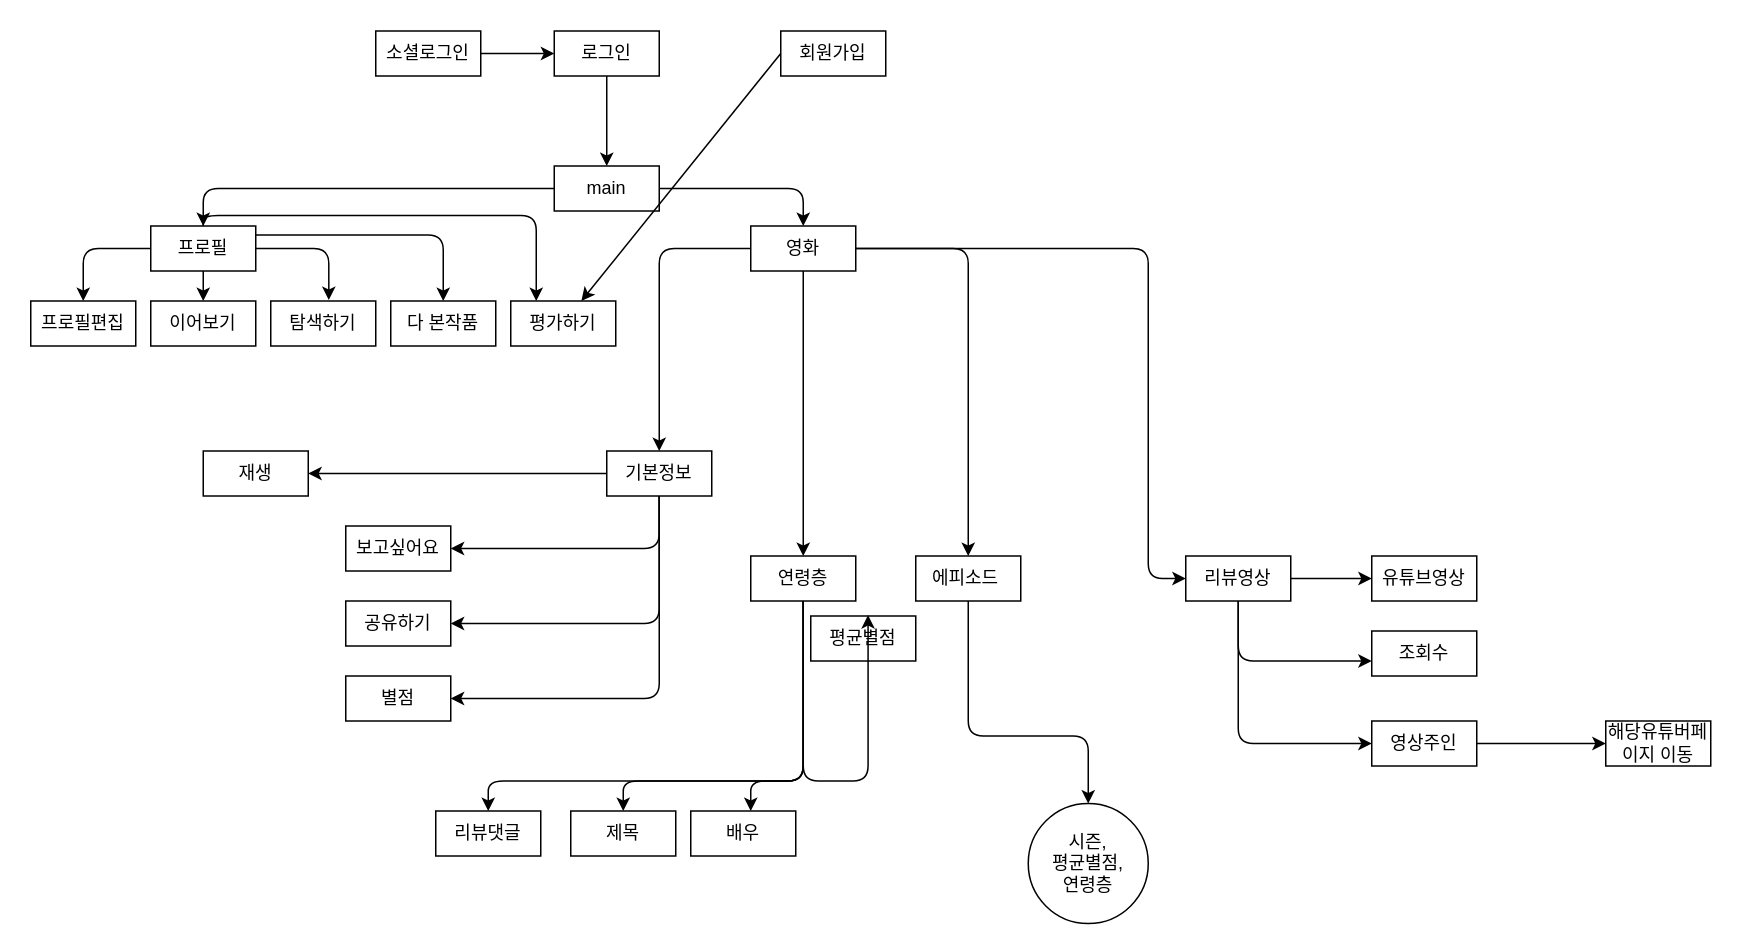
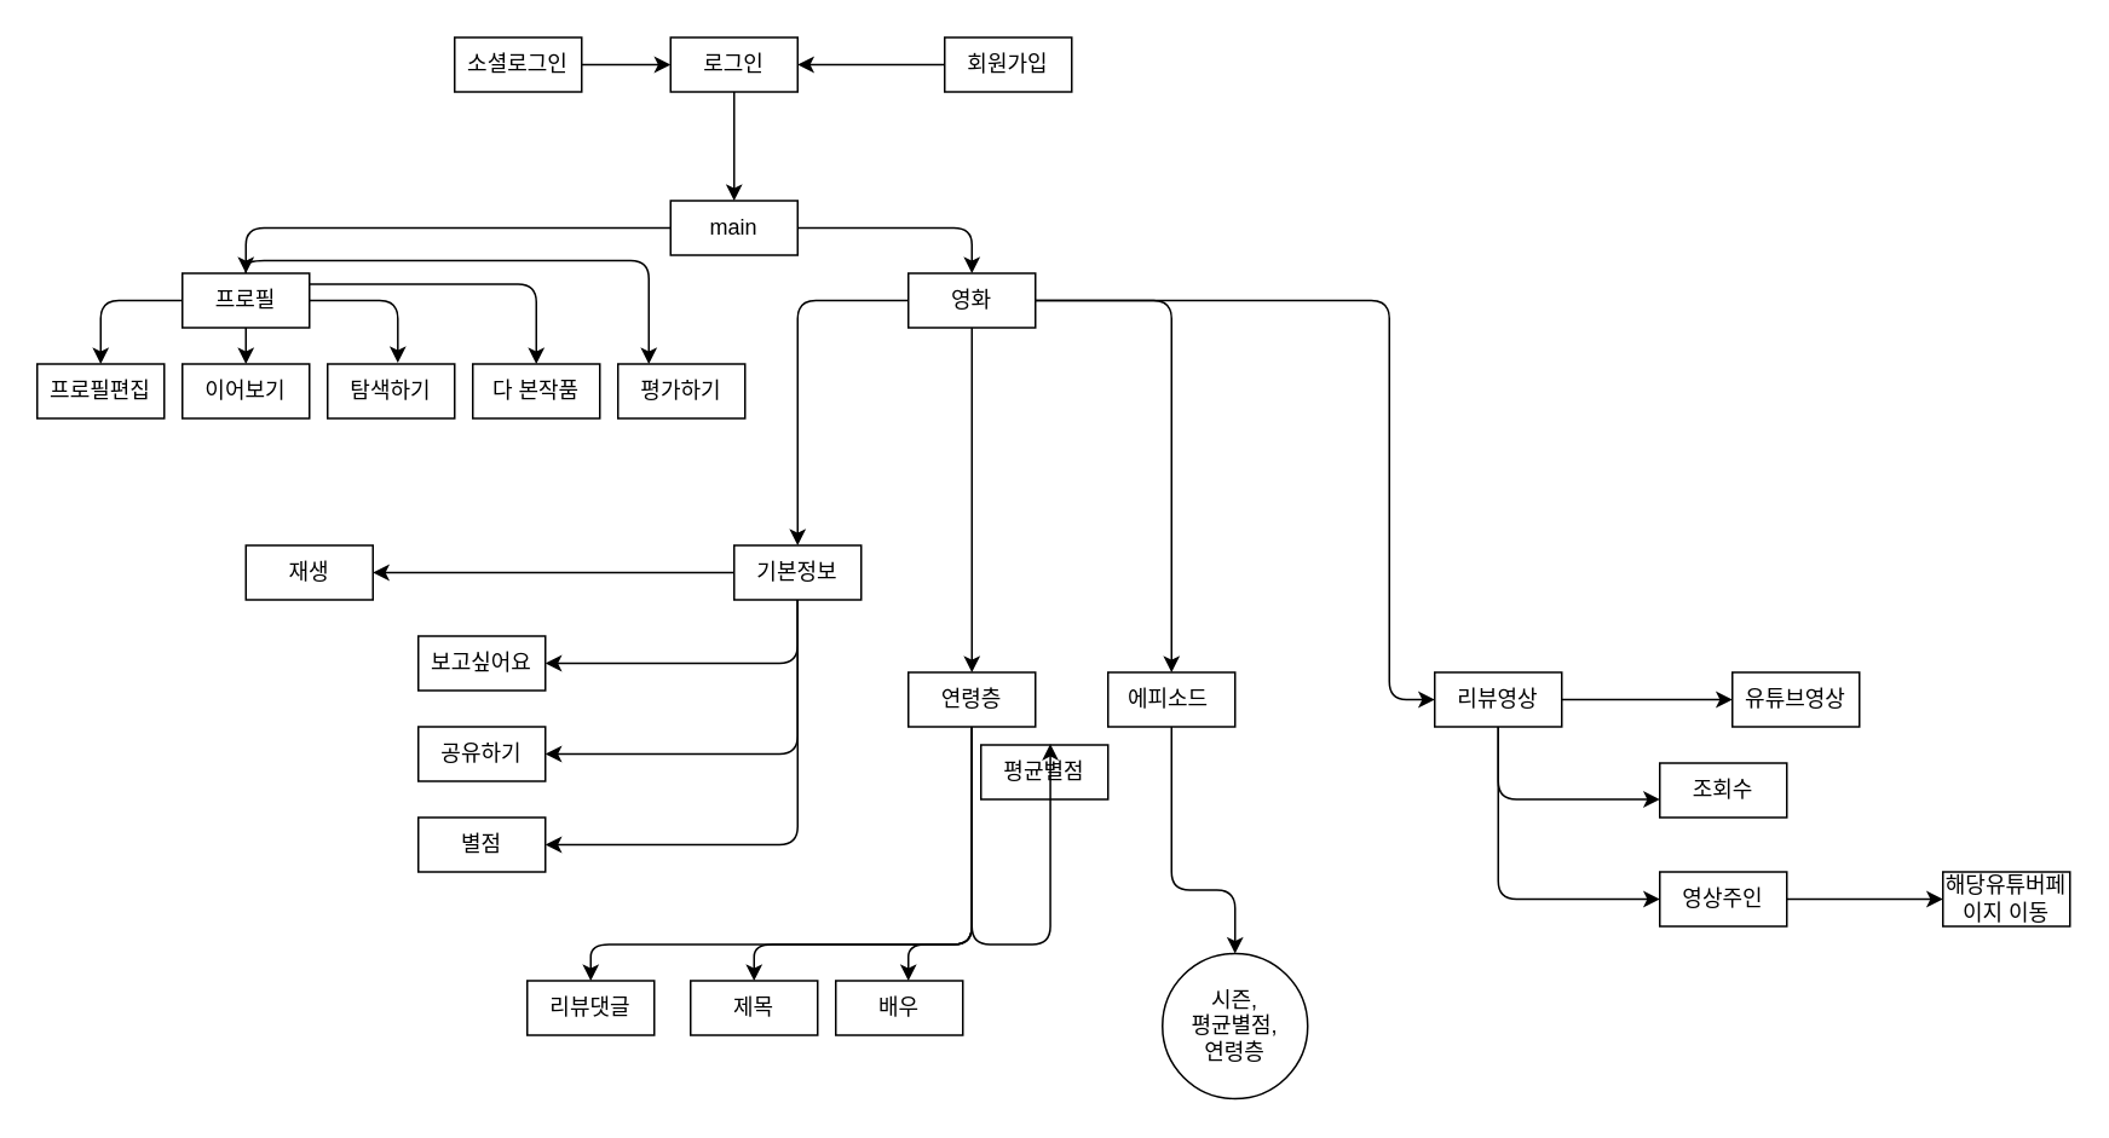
  <mxCell id="0" />
  <mxCell id="1" parent="0" />
  <mxCell id="2" value="회원가입&lt;br&gt;" style="rounded=0;whiteSpace=wrap;html=1;" vertex="1" parent="1"><mxGeometry x="520" y="20" width="70" height="30" as="geometry" /></mxCell>
  <mxCell id="3" value="탐색하기" style="rounded=0;whiteSpace=wrap;html=1;" vertex="1" parent="1"><mxGeometry x="180" y="200" width="70" height="30" as="geometry" /></mxCell>
  <mxCell id="4" value="평가하기" style="rounded=0;whiteSpace=wrap;html=1;" vertex="1" parent="1"><mxGeometry x="340" y="200" width="70" height="30" as="geometry" /></mxCell>
  <mxCell id="5" value="프로필&lt;br&gt;" style="rounded=0;whiteSpace=wrap;html=1;" vertex="1" parent="1"><mxGeometry x="100" y="150" width="70" height="30" as="geometry" /></mxCell>
  <mxCell id="6" value="프로필편집" style="rounded=0;whiteSpace=wrap;html=1;" vertex="1" parent="1"><mxGeometry x="20" y="200" width="70" height="30" as="geometry" /></mxCell>
  <mxCell id="7" value="이어보기" style="rounded=0;whiteSpace=wrap;html=1;" vertex="1" parent="1"><mxGeometry x="100" y="200" width="70" height="30" as="geometry" /></mxCell>
  <mxCell id="8" value="다 본작품" style="rounded=0;whiteSpace=wrap;html=1;" vertex="1" parent="1"><mxGeometry x="260" y="200" width="70" height="30" as="geometry" /></mxCell>
  <mxCell id="9" value="" style="endArrow=classic;html=1;exitX=0.5;exitY=1;exitDx=0;exitDy=0;" edge="1" parent="1" source="5" target="7"><mxGeometry width="50" height="50" relative="1" as="geometry"><mxPoint x="240" y="340" as="sourcePoint" /><mxPoint x="290" y="290" as="targetPoint" /></mxGeometry></mxCell>
  <mxCell id="10" value="로그인&lt;br&gt;" style="rounded=0;whiteSpace=wrap;html=1;" vertex="1" parent="1"><mxGeometry x="369" y="20" width="70" height="30" as="geometry" /></mxCell>
  <mxCell id="11" value="main&lt;br&gt;" style="rounded=0;whiteSpace=wrap;html=1;" vertex="1" parent="1"><mxGeometry x="369" y="110" width="70" height="30" as="geometry" /></mxCell>
- <mxCell id="12" value="" style="endArrow=classic;html=1;exitX=0;exitY=0.5;exitDx=0;exitDy=0;" edge="1" parent="1" source="2" target="4"><mxGeometry width="50" height="50" relative="1" as="geometry"><mxPoint x="350" y="40" as="sourcePoint" /><mxPoint x="350" y="90" as="targetPoint" /></mxGeometry></mxCell>
+ <mxCell id="12" value="" style="endArrow=classic;html=1;exitX=0;exitY=0.5;exitDx=0;exitDy=0;entryX=1;entryY=0.5;entryDx=0;entryDy=0;" edge="1" parent="1" source="2" target="10"><mxGeometry width="50" height="50" relative="1" as="geometry"><mxPoint x="350" y="40" as="sourcePoint" /><mxPoint x="350" y="90" as="targetPoint" /></mxGeometry></mxCell>
  <mxCell id="13" value="" style="endArrow=classic;html=1;exitX=0.5;exitY=1;exitDx=0;exitDy=0;entryX=0.5;entryY=0;entryDx=0;entryDy=0;" edge="1" parent="1" source="10" target="11"><mxGeometry width="50" height="50" relative="1" as="geometry"><mxPoint x="320" y="120" as="sourcePoint" /><mxPoint x="370" y="70" as="targetPoint" /></mxGeometry></mxCell>
  <mxCell id="14" value="" style="edgeStyle=segmentEdgeStyle;endArrow=classic;html=1;exitX=0;exitY=0.5;exitDx=0;exitDy=0;entryX=0.5;entryY=0;entryDx=0;entryDy=0;" edge="1" parent="1" source="11" target="5"><mxGeometry width="50" height="50" relative="1" as="geometry"><mxPoint x="270" y="230" as="sourcePoint" /><mxPoint x="320" y="180" as="targetPoint" /></mxGeometry></mxCell>
  <mxCell id="15" value="" style="edgeStyle=segmentEdgeStyle;endArrow=classic;html=1;entryX=0.5;entryY=0;entryDx=0;entryDy=0;" edge="1" parent="1" source="5" target="6"><mxGeometry width="50" height="50" relative="1" as="geometry"><mxPoint x="100" y="155" as="sourcePoint" /><mxPoint x="16" y="170" as="targetPoint" /></mxGeometry></mxCell>
  <mxCell id="16" value="" style="edgeStyle=segmentEdgeStyle;endArrow=classic;html=1;entryX=0.553;entryY=-0.021;entryDx=0;entryDy=0;exitX=1;exitY=0.5;exitDx=0;exitDy=0;entryPerimeter=0;" edge="1" parent="1" source="5" target="3"><mxGeometry width="50" height="50" relative="1" as="geometry"><mxPoint x="110" y="165" as="sourcePoint" /><mxPoint x="65" y="210" as="targetPoint" /></mxGeometry></mxCell>
  <mxCell id="17" value="" style="edgeStyle=segmentEdgeStyle;endArrow=classic;html=1;entryX=0.5;entryY=0;entryDx=0;entryDy=0;" edge="1" parent="1" source="5" target="8"><mxGeometry width="50" height="50" relative="1" as="geometry"><mxPoint x="170" y="155.63" as="sourcePoint" /><mxPoint x="218.71" y="200" as="targetPoint" /><Array as="points"><mxPoint x="295" y="156" /></Array></mxGeometry></mxCell>
  <mxCell id="18" value="" style="edgeStyle=segmentEdgeStyle;endArrow=classic;html=1;" edge="1" parent="1" source="5" target="4"><mxGeometry width="50" height="50" relative="1" as="geometry"><mxPoint x="232.5" y="143" as="sourcePoint" /><mxPoint x="357.5" y="187" as="targetPoint" /><Array as="points"><mxPoint x="135" y="143" /><mxPoint x="357" y="143" /></Array></mxGeometry></mxCell>
  <mxCell id="19" value="소셜로그인" style="rounded=0;whiteSpace=wrap;html=1;" vertex="1" parent="1"><mxGeometry x="250" y="20" width="70" height="30" as="geometry" /></mxCell>
  <mxCell id="20" value="" style="endArrow=classic;html=1;exitX=1;exitY=0.5;exitDx=0;exitDy=0;entryX=0;entryY=0.5;entryDx=0;entryDy=0;" edge="1" parent="1" source="19" target="10"><mxGeometry width="50" height="50" relative="1" as="geometry"><mxPoint x="410" y="160" as="sourcePoint" /><mxPoint x="460" y="110" as="targetPoint" /></mxGeometry></mxCell>
  <mxCell id="21" value="영화" style="rounded=0;whiteSpace=wrap;html=1;" vertex="1" parent="1"><mxGeometry x="500" y="150" width="70" height="30" as="geometry" /></mxCell>
  <mxCell id="22" value="기본정보" style="rounded=0;whiteSpace=wrap;html=1;" vertex="1" parent="1"><mxGeometry x="404" y="300" width="70" height="30" as="geometry" /></mxCell>
  <mxCell id="23" value="연령층" style="rounded=0;whiteSpace=wrap;html=1;" vertex="1" parent="1"><mxGeometry x="500" y="370" width="70" height="30" as="geometry" /></mxCell>
  <mxCell id="24" value="에피소드&amp;nbsp;" style="rounded=0;whiteSpace=wrap;html=1;" vertex="1" parent="1"><mxGeometry x="610" y="370" width="70" height="30" as="geometry" /></mxCell>
  <mxCell id="25" value="리뷰영상&lt;br&gt;" style="rounded=0;whiteSpace=wrap;html=1;" vertex="1" parent="1"><mxGeometry x="790" y="370" width="70" height="30" as="geometry" /></mxCell>
  <mxCell id="26" value="" style="edgeStyle=segmentEdgeStyle;endArrow=classic;html=1;exitX=1;exitY=0.5;exitDx=0;exitDy=0;entryX=0.5;entryY=0;entryDx=0;entryDy=0;" edge="1" parent="1" source="11" target="21"><mxGeometry width="50" height="50" relative="1" as="geometry"><mxPoint x="379" y="135" as="sourcePoint" /><mxPoint x="145" y="160" as="targetPoint" /></mxGeometry></mxCell>
  <mxCell id="27" value="" style="edgeStyle=segmentEdgeStyle;endArrow=classic;html=1;exitX=0;exitY=0.5;exitDx=0;exitDy=0;entryX=0.5;entryY=0;entryDx=0;entryDy=0;" edge="1" parent="1" source="21" target="22"><mxGeometry width="50" height="50" relative="1" as="geometry"><mxPoint x="460" y="260" as="sourcePoint" /><mxPoint x="556" y="285" as="targetPoint" /></mxGeometry></mxCell>
  <mxCell id="28" value="" style="edgeStyle=segmentEdgeStyle;endArrow=classic;html=1;exitX=1;exitY=0.5;exitDx=0;exitDy=0;" edge="1" parent="1" source="21" target="24"><mxGeometry width="50" height="50" relative="1" as="geometry"><mxPoint x="651" y="175" as="sourcePoint" /><mxPoint x="590" y="310" as="targetPoint" /></mxGeometry></mxCell>
  <mxCell id="29" value="" style="edgeStyle=segmentEdgeStyle;endArrow=classic;html=1;exitX=0.5;exitY=1;exitDx=0;exitDy=0;" edge="1" parent="1" source="21" target="23"><mxGeometry width="50" height="50" relative="1" as="geometry"><mxPoint x="535" y="220" as="sourcePoint" /><mxPoint x="474" y="355" as="targetPoint" /></mxGeometry></mxCell>
  <mxCell id="30" value="" style="edgeStyle=segmentEdgeStyle;endArrow=classic;html=1;exitX=1;exitY=0.5;exitDx=0;exitDy=0;" edge="1" parent="1" source="21" target="25"><mxGeometry width="50" height="50" relative="1" as="geometry"><mxPoint x="670" y="147.5" as="sourcePoint" /><mxPoint x="805" y="282.5" as="targetPoint" /><Array as="points"><mxPoint x="765" y="165" /></Array></mxGeometry></mxCell>
  <mxCell id="31" value="재생" style="rounded=0;whiteSpace=wrap;html=1;" vertex="1" parent="1"><mxGeometry x="135" y="300" width="70" height="30" as="geometry" /></mxCell>
  <mxCell id="32" value="보고싶어요" style="rounded=0;whiteSpace=wrap;html=1;" vertex="1" parent="1"><mxGeometry x="230" y="350" width="70" height="30" as="geometry" /></mxCell>
  <mxCell id="33" value="공유하기" style="rounded=0;whiteSpace=wrap;html=1;" vertex="1" parent="1"><mxGeometry x="230" y="400" width="70" height="30" as="geometry" /></mxCell>
  <mxCell id="34" value="별점" style="rounded=0;whiteSpace=wrap;html=1;" vertex="1" parent="1"><mxGeometry x="230" y="450" width="70" height="30" as="geometry" /></mxCell>
  <mxCell id="35" value="" style="endArrow=classic;html=1;exitX=0;exitY=0.5;exitDx=0;exitDy=0;entryX=1;entryY=0.5;entryDx=0;entryDy=0;" edge="1" parent="1" source="22" target="31"><mxGeometry width="50" height="50" relative="1" as="geometry"><mxPoint x="470" y="430" as="sourcePoint" /><mxPoint x="520" y="380" as="targetPoint" /></mxGeometry></mxCell>
  <mxCell id="36" value="" style="edgeStyle=elbowEdgeStyle;elbow=vertical;endArrow=classic;html=1;exitX=0.5;exitY=1;exitDx=0;exitDy=0;entryX=1;entryY=0.5;entryDx=0;entryDy=0;" edge="1" parent="1" source="22" target="33"><mxGeometry width="50" height="50" relative="1" as="geometry"><mxPoint x="420" y="410" as="sourcePoint" /><mxPoint x="410" y="420" as="targetPoint" /><Array as="points"><mxPoint x="370" y="415" /></Array></mxGeometry></mxCell>
  <mxCell id="37" value="" style="edgeStyle=elbowEdgeStyle;elbow=vertical;endArrow=classic;html=1;exitX=0.5;exitY=1;exitDx=0;exitDy=0;" edge="1" parent="1" source="22" target="32"><mxGeometry width="50" height="50" relative="1" as="geometry"><mxPoint x="420" y="410" as="sourcePoint" /><mxPoint x="470" y="360" as="targetPoint" /><Array as="points"><mxPoint x="370" y="365" /></Array></mxGeometry></mxCell>
  <mxCell id="38" value="" style="edgeStyle=elbowEdgeStyle;elbow=vertical;endArrow=classic;html=1;exitX=0.5;exitY=1;exitDx=0;exitDy=0;entryX=1;entryY=0.5;entryDx=0;entryDy=0;" edge="1" parent="1" source="22" target="34"><mxGeometry width="50" height="50" relative="1" as="geometry"><mxPoint x="444.5" y="380" as="sourcePoint" /><mxPoint x="306" y="465" as="targetPoint" /><Array as="points"><mxPoint x="375.5" y="465" /></Array></mxGeometry></mxCell>
  <mxCell id="39" value="제목" style="rounded=0;whiteSpace=wrap;html=1;" vertex="1" parent="1"><mxGeometry x="380" y="540" width="70" height="30" as="geometry" /></mxCell>
  <mxCell id="40" value="평균별점" style="rounded=0;whiteSpace=wrap;html=1;" vertex="1" parent="1"><mxGeometry x="540" y="410" width="70" height="30" as="geometry" /></mxCell>
  <mxCell id="41" value="리뷰댓글" style="rounded=0;whiteSpace=wrap;html=1;" vertex="1" parent="1"><mxGeometry x="290" y="540" width="70" height="30" as="geometry" /></mxCell>
  <mxCell id="42" value="배우" style="rounded=0;whiteSpace=wrap;html=1;" vertex="1" parent="1"><mxGeometry x="460" y="540" width="70" height="30" as="geometry" /></mxCell>
  <mxCell id="43" value="" style="edgeStyle=elbowEdgeStyle;elbow=vertical;endArrow=classic;html=1;exitX=0.5;exitY=1;exitDx=0;exitDy=0;" edge="1" parent="1" source="23" target="42"><mxGeometry width="50" height="50" relative="1" as="geometry"><mxPoint x="530" y="420" as="sourcePoint" /><mxPoint x="391" y="532.5" as="targetPoint" /><Array as="points"><mxPoint x="500" y="520" /></Array></mxGeometry></mxCell>
  <mxCell id="44" value="" style="edgeStyle=elbowEdgeStyle;elbow=vertical;endArrow=classic;html=1;exitX=0.5;exitY=1;exitDx=0;exitDy=0;entryX=0.5;entryY=0;entryDx=0;entryDy=0;" edge="1" parent="1" source="23" target="39"><mxGeometry width="50" height="50" relative="1" as="geometry"><mxPoint x="545" y="410" as="sourcePoint" /><mxPoint x="510" y="550" as="targetPoint" /><Array as="points"><mxPoint x="510" y="520" /><mxPoint x="510" y="530" /></Array></mxGeometry></mxCell>
  <mxCell id="45" value="" style="edgeStyle=elbowEdgeStyle;elbow=vertical;endArrow=classic;html=1;exitX=0.5;exitY=1;exitDx=0;exitDy=0;" edge="1" parent="1" source="23" target="41"><mxGeometry width="50" height="50" relative="1" as="geometry"><mxPoint x="555" y="425" as="sourcePoint" /><mxPoint x="435" y="565" as="targetPoint" /><Array as="points"><mxPoint x="450" y="520" /><mxPoint x="530" y="545" /><mxPoint x="530" y="555" /></Array></mxGeometry></mxCell>
- <mxCell id="46" value="시즌,&lt;br&gt;평균별점,&lt;br&gt;연령층&lt;br&gt;" style="ellipse;whiteSpace=wrap;html=1;aspect=fixed;" vertex="1" parent="1"><mxGeometry x="685" y="535" width="80" height="80" as="geometry" /></mxCell>
+ <mxCell id="46" value="시즌,&lt;br&gt;평균별점,&lt;br&gt;연령층&lt;br&gt;" style="ellipse;whiteSpace=wrap;html=1;aspect=fixed;" vertex="1" parent="1"><mxGeometry x="640" y="525" width="80" height="80" as="geometry" /></mxCell>
  <mxCell id="47" value="" style="edgeStyle=elbowEdgeStyle;elbow=vertical;endArrow=classic;html=1;exitX=0.5;exitY=1;exitDx=0;exitDy=0;entryX=0.546;entryY=-0.021;entryDx=0;entryDy=0;entryPerimeter=0;" edge="1" parent="1" source="23" target="40"><mxGeometry width="50" height="50" relative="1" as="geometry"><mxPoint x="490" y="430" as="sourcePoint" /><mxPoint x="280" y="570" as="targetPoint" /><Array as="points"><mxPoint x="550" y="520" /><mxPoint x="485" y="575" /><mxPoint x="485" y="585" /></Array></mxGeometry></mxCell>
  <mxCell id="48" value="" style="edgeStyle=elbowEdgeStyle;elbow=vertical;endArrow=classic;html=1;exitX=0.5;exitY=1;exitDx=0;exitDy=0;entryX=0.5;entryY=0;entryDx=0;entryDy=0;" edge="1" parent="1" source="24" target="46"><mxGeometry width="50" height="50" relative="1" as="geometry"><mxPoint x="636.78" y="420" as="sourcePoint" /><mxPoint x="680" y="520" as="targetPoint" /><Array as="points"><mxPoint x="670" y="490" /><mxPoint x="586.78" y="605" /></Array></mxGeometry></mxCell>
  <mxCell id="49" value="해당유튜버페이지 이동" style="rounded=0;whiteSpace=wrap;html=1;" vertex="1" parent="1"><mxGeometry x="1070" y="480" width="70" height="30" as="geometry" /></mxCell>
- <mxCell id="50" value="유튜브영상" style="rounded=0;whiteSpace=wrap;html=1;" vertex="1" parent="1"><mxGeometry x="914" y="370" width="70" height="30" as="geometry" /></mxCell>
+ <mxCell id="50" value="유튜브영상" style="rounded=0;whiteSpace=wrap;html=1;" vertex="1" parent="1"><mxGeometry x="954" y="370" width="70" height="30" as="geometry" /></mxCell>
  <mxCell id="51" value="조회수" style="rounded=0;whiteSpace=wrap;html=1;" vertex="1" parent="1"><mxGeometry x="914" y="420" width="70" height="30" as="geometry" /></mxCell>
  <mxCell id="52" value="영상주인" style="rounded=0;whiteSpace=wrap;html=1;" vertex="1" parent="1"><mxGeometry x="914" y="480" width="70" height="30" as="geometry" /></mxCell>
  <mxCell id="53" value="" style="endArrow=classic;html=1;exitX=1;exitY=0.5;exitDx=0;exitDy=0;" edge="1" parent="1" source="25" target="50"><mxGeometry width="50" height="50" relative="1" as="geometry"><mxPoint x="870" y="370" as="sourcePoint" /><mxPoint x="920" y="320" as="targetPoint" /></mxGeometry></mxCell>
  <mxCell id="54" value="" style="edgeStyle=segmentEdgeStyle;endArrow=classic;html=1;exitX=0.5;exitY=1;exitDx=0;exitDy=0;" edge="1" parent="1" source="25" target="51"><mxGeometry width="50" height="50" relative="1" as="geometry"><mxPoint x="694" y="455" as="sourcePoint" /><mxPoint x="914" y="430" as="targetPoint" /><Array as="points"><mxPoint x="825" y="440" /></Array></mxGeometry></mxCell>
  <mxCell id="55" value="" style="edgeStyle=segmentEdgeStyle;endArrow=classic;html=1;exitX=0.5;exitY=1;exitDx=0;exitDy=0;" edge="1" parent="1" source="25" target="52"><mxGeometry width="50" height="50" relative="1" as="geometry"><mxPoint x="810" y="470" as="sourcePoint" /><mxPoint x="899" y="510" as="targetPoint" /><Array as="points"><mxPoint x="825" y="495" /></Array></mxGeometry></mxCell>
  <mxCell id="56" value="" style="endArrow=classic;html=1;exitX=1;exitY=0.5;exitDx=0;exitDy=0;" edge="1" parent="1" source="52" target="49"><mxGeometry width="50" height="50" relative="1" as="geometry"><mxPoint x="960" y="490" as="sourcePoint" /><mxPoint x="1010" y="440" as="targetPoint" /></mxGeometry></mxCell>
